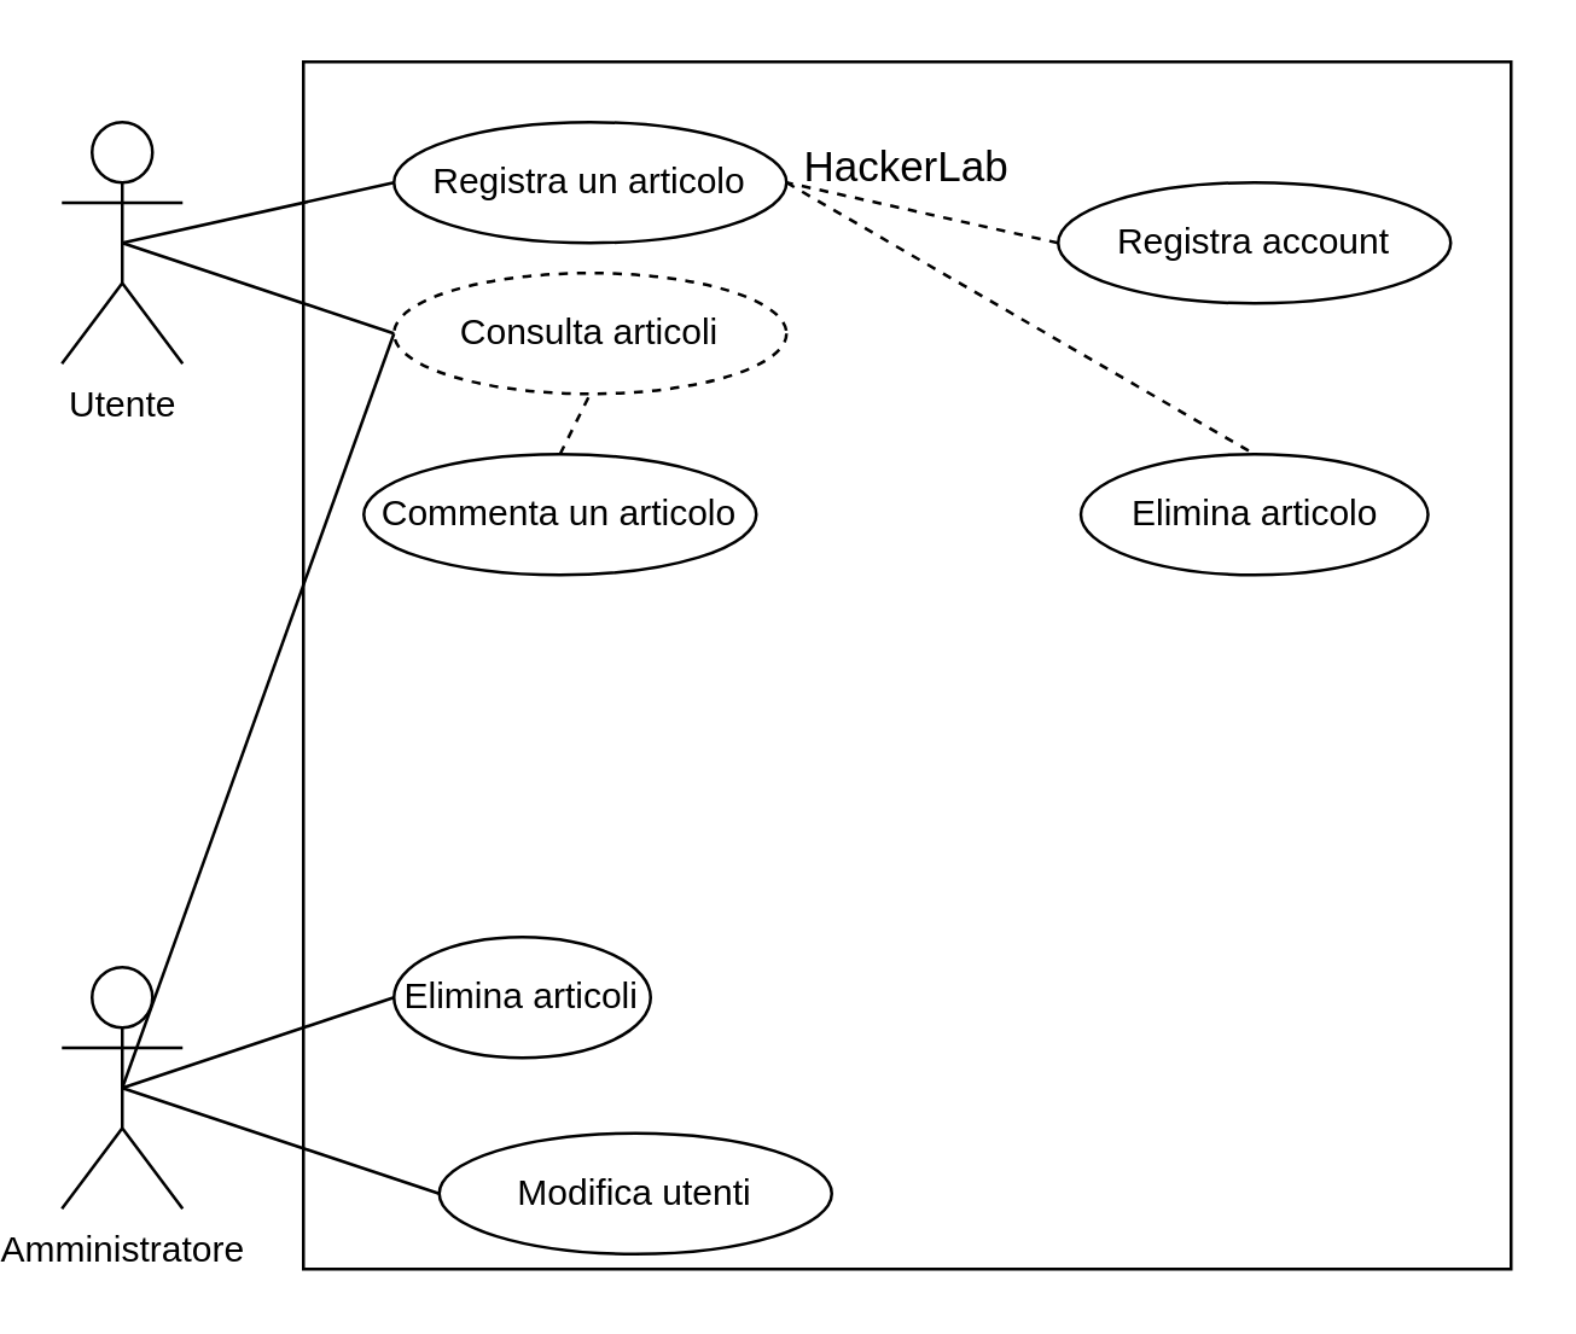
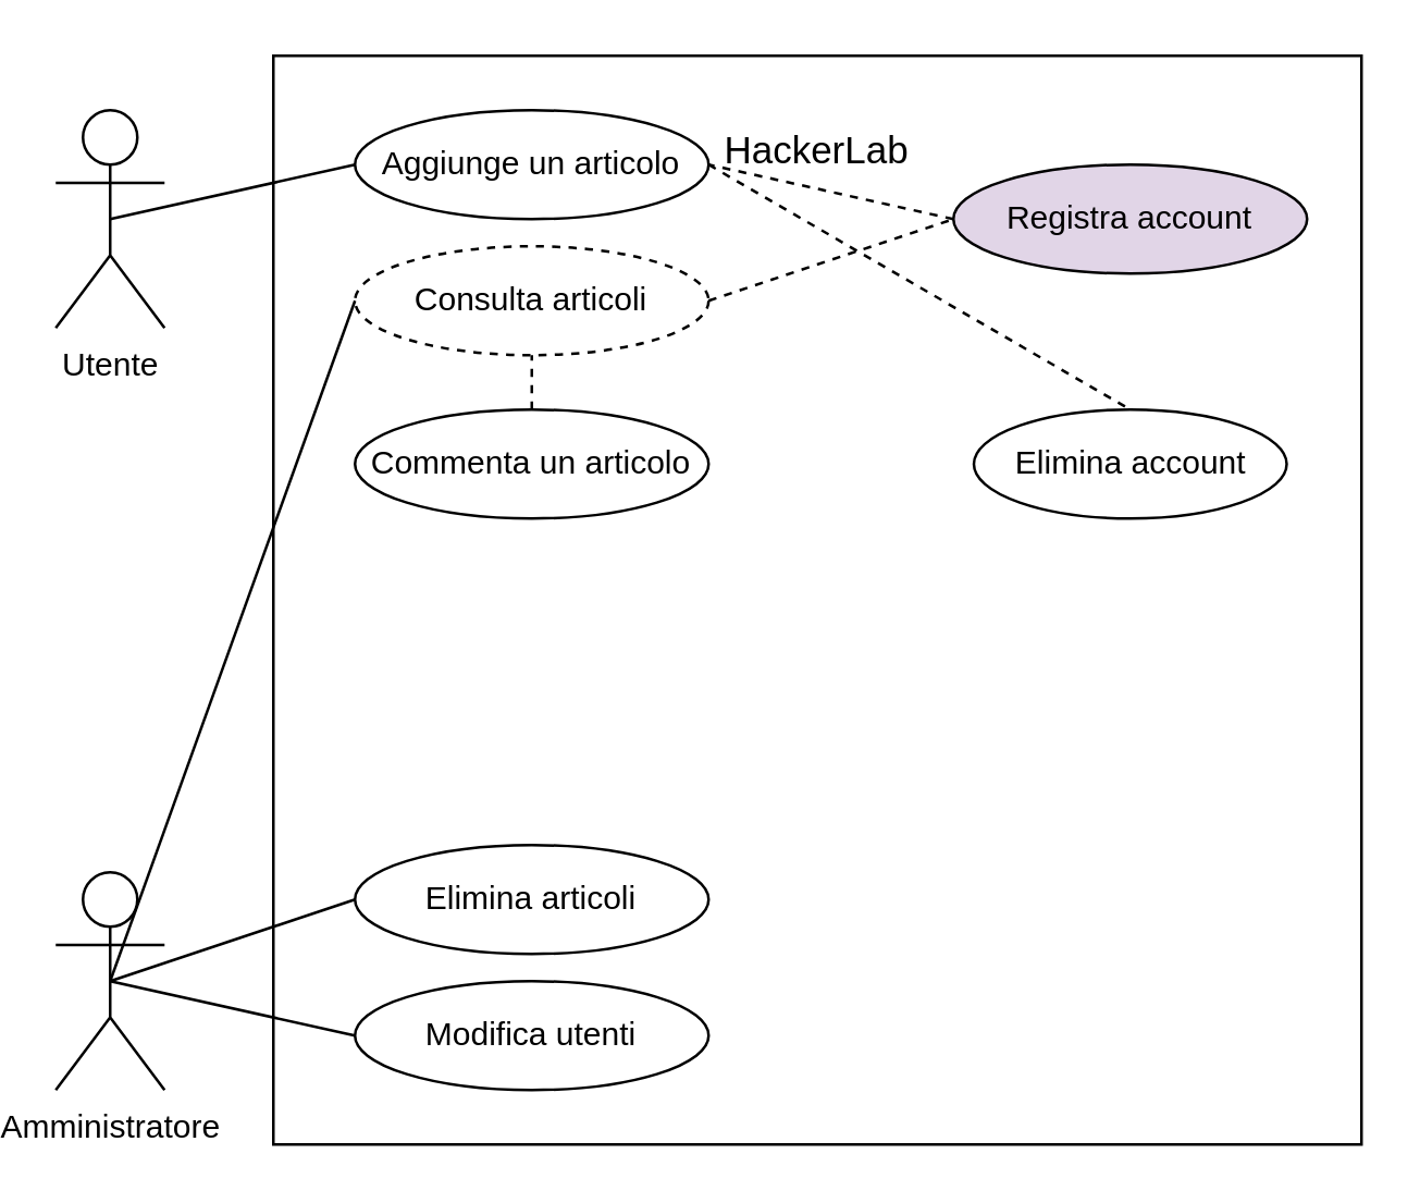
  <mxCell id="0" />
  <mxCell id="1" parent="0" />
  <mxCell id="2" value="" style="whiteSpace=wrap;html=1;aspect=fixed;" vertex="1" parent="1"><mxGeometry x="100" y="20" width="400" height="400" as="geometry" /></mxCell>
  <mxCell id="3" value="&lt;font style=&quot;font-size: 14px&quot;&gt;HackerLab&lt;/font&gt;" style="text;html=1;strokeColor=none;fillColor=none;align=center;verticalAlign=middle;whiteSpace=wrap;rounded=0;" vertex="1" parent="1"><mxGeometry x="280" y="45" width="40" height="20" as="geometry" /></mxCell>
  <mxCell id="4" value="Utente" style="shape=umlActor;verticalLabelPosition=bottom;labelBackgroundColor=#ffffff;verticalAlign=top;html=1;outlineConnect=0;" vertex="1" parent="1"><mxGeometry x="20" y="40" width="40" height="80" as="geometry" /></mxCell>
  <mxCell id="5" value="Amministratore" style="shape=umlActor;verticalLabelPosition=bottom;labelBackgroundColor=#ffffff;verticalAlign=top;html=1;outlineConnect=0;" vertex="1" parent="1"><mxGeometry x="20" y="320" width="40" height="80" as="geometry" /></mxCell>
  <mxCell id="6" value="Consulta articoli" style="ellipse;whiteSpace=wrap;html=1;dashed=1;" vertex="1" parent="1"><mxGeometry x="130" y="90" width="130" height="40" as="geometry" /></mxCell>
- <mxCell id="7" value="Registra account" style="ellipse;whiteSpace=wrap;html=1;" vertex="1" parent="1"><mxGeometry x="350" y="60" width="130" height="40" as="geometry" /></mxCell>
- <mxCell id="8" value="Commenta un articolo" style="ellipse;whiteSpace=wrap;html=1;" vertex="1" parent="1"><mxGeometry x="120" y="150" width="130" height="40" as="geometry" /></mxCell>
- <mxCell id="9" value="Registra un articolo" style="ellipse;whiteSpace=wrap;html=1;" vertex="1" parent="1"><mxGeometry x="130" y="40" width="130" height="40" as="geometry" /></mxCell>
+ <mxCell id="7" value="Registra account" style="ellipse;whiteSpace=wrap;html=1;fillColor=#e1d5e7;" vertex="1" parent="1"><mxGeometry x="350" y="60" width="130" height="40" as="geometry" /></mxCell>
+ <mxCell id="8" value="Commenta un articolo" style="ellipse;whiteSpace=wrap;html=1;" vertex="1" parent="1"><mxGeometry x="130" y="150" width="130" height="40" as="geometry" /></mxCell>
+ <mxCell id="9" value="Aggiunge un articolo" style="ellipse;whiteSpace=wrap;html=1;" vertex="1" parent="1"><mxGeometry x="130" y="40" width="130" height="40" as="geometry" /></mxCell>
  <mxCell id="10" value="" style="endArrow=none;html=1;entryX=0;entryY=0.5;entryDx=0;entryDy=0;exitX=0.5;exitY=0.5;exitDx=0;exitDy=0;exitPerimeter=0;" edge="1" parent="1" source="4" target="9"><mxGeometry width="50" height="50" relative="1" as="geometry"><mxPoint x="60" y="85" as="sourcePoint" /><mxPoint x="110" y="35" as="targetPoint" /></mxGeometry></mxCell>
- <mxCell id="11" value="" style="endArrow=none;html=1;entryX=0;entryY=0.5;entryDx=0;entryDy=0;exitX=0.5;exitY=0.5;exitDx=0;exitDy=0;exitPerimeter=0;" edge="1" parent="1" source="4" target="6"><mxGeometry width="50" height="50" relative="1" as="geometry"><mxPoint x="60" y="80" as="sourcePoint" /><mxPoint x="140" y="70" as="targetPoint" /></mxGeometry></mxCell>
  <mxCell id="12" value="" style="endArrow=none;dashed=1;html=1;entryX=1;entryY=0.5;entryDx=0;entryDy=0;" edge="1" parent="1" target="9"><mxGeometry width="50" height="50" relative="1" as="geometry"><mxPoint x="350" y="80" as="sourcePoint" /><mxPoint x="400" y="30" as="targetPoint" /></mxGeometry></mxCell>
  <mxCell id="13" value="" style="endArrow=none;dashed=1;html=1;entryX=0.5;entryY=1;entryDx=0;entryDy=0;exitX=0.5;exitY=0;exitDx=0;exitDy=0;" edge="1" parent="1" source="8" target="6"><mxGeometry width="50" height="50" relative="1" as="geometry"><mxPoint x="290" y="180" as="sourcePoint" /><mxPoint x="340" y="130" as="targetPoint" /></mxGeometry></mxCell>
- <mxCell id="15" value="Elimina articolo" style="ellipse;whiteSpace=wrap;html=1;" vertex="1" parent="1"><mxGeometry x="357.5" y="150" width="115" height="40" as="geometry" /></mxCell>
+ <mxCell id="14" value="" style="endArrow=none;dashed=1;html=1;exitX=1;exitY=0.5;exitDx=0;exitDy=0;entryX=0;entryY=0.5;entryDx=0;entryDy=0;" edge="1" parent="1" source="6" target="7"><mxGeometry width="50" height="50" relative="1" as="geometry"><mxPoint x="270" y="120" as="sourcePoint" /><mxPoint x="320" y="70" as="targetPoint" /></mxGeometry></mxCell>
+ <mxCell id="15" value="Elimina account" style="ellipse;whiteSpace=wrap;html=1;" vertex="1" parent="1"><mxGeometry x="357.5" y="150" width="115" height="40" as="geometry" /></mxCell>
  <mxCell id="16" value="" style="endArrow=none;dashed=1;html=1;entryX=0.5;entryY=0;entryDx=0;entryDy=0;" edge="1" parent="1" target="15"><mxGeometry width="50" height="50" relative="1" as="geometry"><mxPoint x="260" y="60" as="sourcePoint" /><mxPoint x="310" y="10" as="targetPoint" /></mxGeometry></mxCell>
- <mxCell id="17" value="Elimina articoli" style="ellipse;whiteSpace=wrap;html=1;" vertex="1" parent="1"><mxGeometry x="130" y="310" width="85" height="40" as="geometry" /></mxCell>
- <mxCell id="18" value="Modifica utenti" style="ellipse;whiteSpace=wrap;html=1;" vertex="1" parent="1"><mxGeometry x="145" y="375" width="130" height="40" as="geometry" /></mxCell>
+ <mxCell id="17" value="Elimina articoli" style="ellipse;whiteSpace=wrap;html=1;" vertex="1" parent="1"><mxGeometry x="130" y="310" width="130" height="40" as="geometry" /></mxCell>
+ <mxCell id="18" value="Modifica utenti" style="ellipse;whiteSpace=wrap;html=1;" vertex="1" parent="1"><mxGeometry x="130" y="360" width="130" height="40" as="geometry" /></mxCell>
  <mxCell id="19" value="" style="endArrow=none;html=1;exitX=0.5;exitY=0.5;exitDx=0;exitDy=0;exitPerimeter=0;entryX=0;entryY=0.5;entryDx=0;entryDy=0;" edge="1" parent="1" source="5" target="17"><mxGeometry width="50" height="50" relative="1" as="geometry"><mxPoint x="40" y="360" as="sourcePoint" /><mxPoint x="90" y="310" as="targetPoint" /></mxGeometry></mxCell>
  <mxCell id="20" value="" style="endArrow=none;html=1;exitX=0.5;exitY=0.5;exitDx=0;exitDy=0;exitPerimeter=0;entryX=0;entryY=0.5;entryDx=0;entryDy=0;" edge="1" parent="1" source="5" target="18"><mxGeometry width="50" height="50" relative="1" as="geometry"><mxPoint x="70" y="390" as="sourcePoint" /><mxPoint x="120" y="340" as="targetPoint" /></mxGeometry></mxCell>
  <mxCell id="21" value="" style="endArrow=none;html=1;entryX=0;entryY=0.5;entryDx=0;entryDy=0;" edge="1" parent="1" target="6"><mxGeometry width="50" height="50" relative="1" as="geometry"><mxPoint x="40" y="360" as="sourcePoint" /><mxPoint x="110" y="290" as="targetPoint" /></mxGeometry></mxCell>
